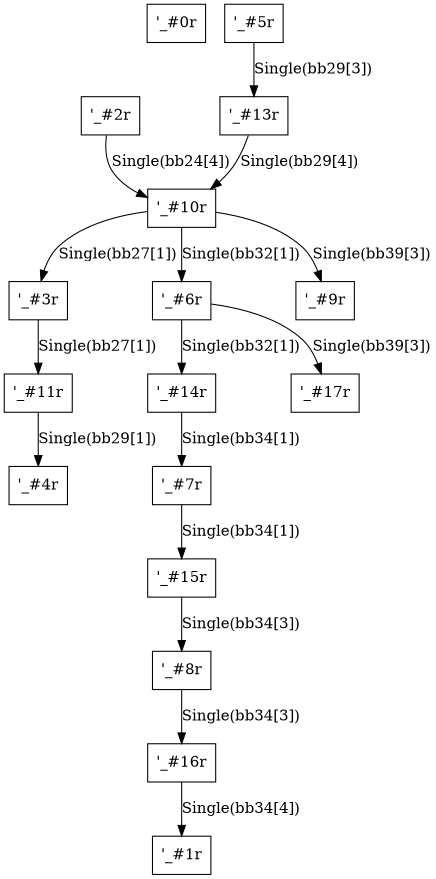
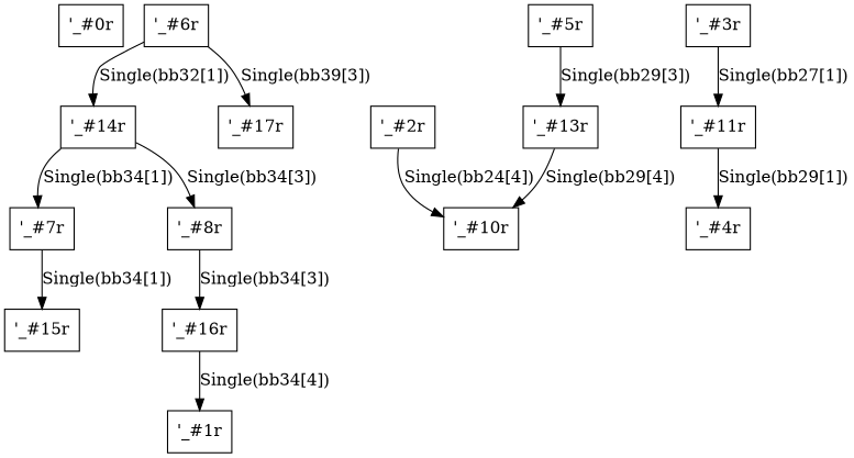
  digraph {
    node [shape=box]
    n1 [label="\'_#0r"]
    n2 [label="\'_#1r"]
    n3 [label="\'_#2r"]
    n4 [label="\'_#10r"]
    n5 [label="\'_#3r"]
    n6 [label="\'_#6r"]
-   n7 [label="\'_#9r"]
    n8 [label="\'_#11r"]
    n9 [label="\'_#4r"]
    n10 [label="\'_#5r"]
    n11 [label="\'_#13r"]
    n12 [label="\'_#14r"]
    n13 [label="\'_#17r"]
    n14 [label="\'_#7r"]
    n15 [label="\'_#15r"]
    n16 [label="\'_#8r"]
    n17 [label="\'_#16r"]
    n3 -> n4 [label="Single(bb24[4])"]
-   n4 -> n5 [label="Single(bb27[1])"]
-   n4 -> n6 [label="Single(bb32[1])"]
-   n4 -> n7 [label="Single(bb39[3])"]
    n5 -> n8 [label="Single(bb27[1])"]
    n6 -> n12 [label="Single(bb32[1])"]
    n6 -> n13 [label="Single(bb39[3])"]
    n8 -> n9 [label="Single(bb29[1])"]
    n10 -> n11 [label="Single(bb29[3])"]
    n11 -> n4 [label="Single(bb29[4])"]
    n12 -> n14 [label="Single(bb34[1])"]
    n14 -> n15 [label="Single(bb34[1])"]
-   n15 -> n16 [label="Single(bb34[3])"]
+   n12 -> n16 [label="Single(bb34[3])"]
    n16 -> n17 [label="Single(bb34[3])"]
    n17 -> n2 [label="Single(bb34[4])"]
  }
